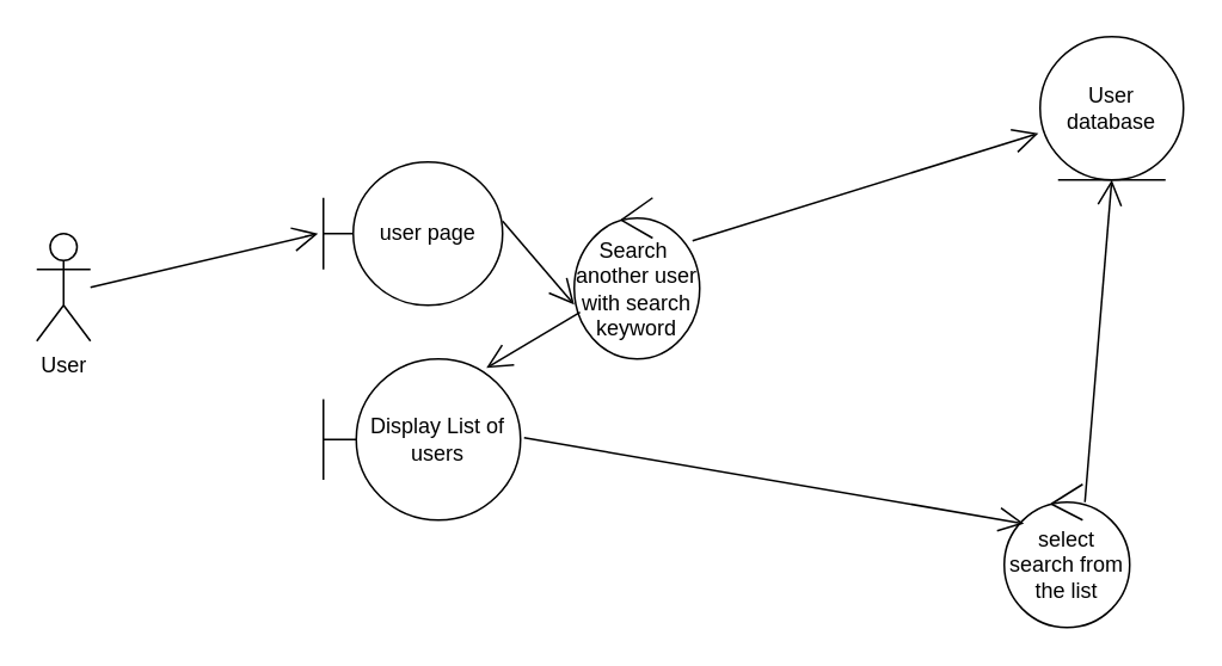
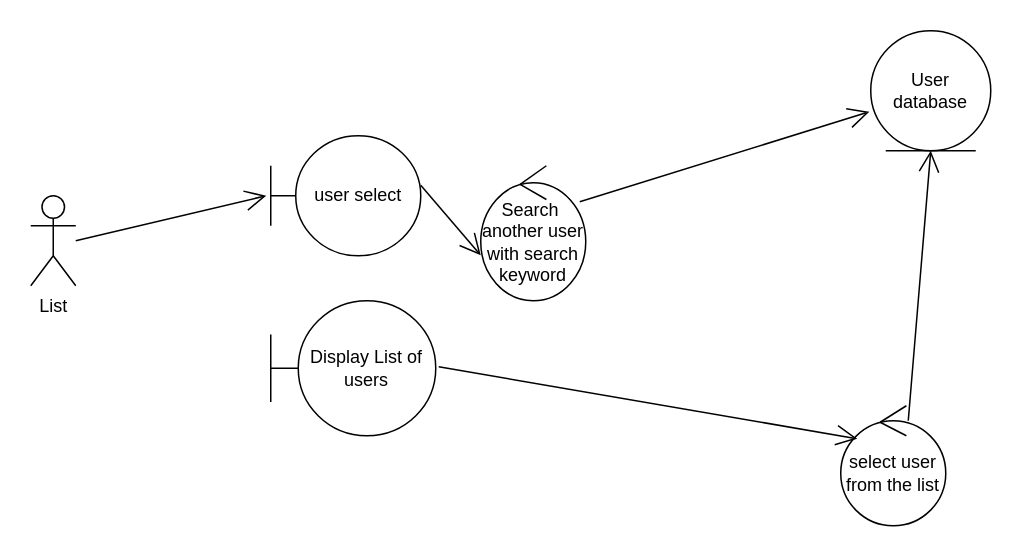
  <mxCell id="0" />
  <mxCell id="1" parent="0" />
- <mxCell id="2" value="User&lt;br&gt;" style="shape=umlActor;verticalLabelPosition=bottom;verticalAlign=top;html=1;" vertex="1" parent="1"><mxGeometry x="20" y="130" width="30" height="60" as="geometry" /></mxCell>
- <mxCell id="3" value="user page" style="shape=umlBoundary;whiteSpace=wrap;html=1;" vertex="1" parent="1"><mxGeometry x="180" y="90" width="100" height="80" as="geometry" /></mxCell>
+ <mxCell id="2" value="List&lt;br&gt;" style="shape=umlActor;verticalLabelPosition=bottom;verticalAlign=top;html=1;" vertex="1" parent="1"><mxGeometry x="20" y="130" width="30" height="60" as="geometry" /></mxCell>
+ <mxCell id="3" value="user select" style="shape=umlBoundary;whiteSpace=wrap;html=1;" vertex="1" parent="1"><mxGeometry x="180" y="90" width="100" height="80" as="geometry" /></mxCell>
  <mxCell id="4" value="" style="endArrow=open;endFill=1;endSize=12;html=1;rounded=0;entryX=-0.03;entryY=0.5;entryDx=0;entryDy=0;entryPerimeter=0;" edge="1" parent="1" target="3"><mxGeometry width="160" relative="1" as="geometry"><mxPoint x="50" y="160" as="sourcePoint" /><mxPoint x="210" y="160" as="targetPoint" /></mxGeometry></mxCell>
  <mxCell id="5" value="Search&amp;nbsp; another user&lt;br&gt;with search keyword" style="ellipse;shape=umlControl;whiteSpace=wrap;html=1;" vertex="1" parent="1"><mxGeometry x="320" y="110" width="70" height="90" as="geometry" /></mxCell>
  <mxCell id="6" value="" style="endArrow=open;endFill=1;endSize=12;html=1;rounded=0;entryX=0;entryY=0.663;entryDx=0;entryDy=0;entryPerimeter=0;" edge="1" parent="1" target="5"><mxGeometry width="160" relative="1" as="geometry"><mxPoint x="280" y="123" as="sourcePoint" /><mxPoint x="430" y="140" as="targetPoint" /></mxGeometry></mxCell>
  <mxCell id="7" value="Display List of users" style="shape=umlBoundary;whiteSpace=wrap;html=1;" vertex="1" parent="1"><mxGeometry x="180" y="200" width="110" height="90" as="geometry" /></mxCell>
- <mxCell id="8" value="" style="endArrow=open;endFill=1;endSize=12;html=1;rounded=0;entryX=0.827;entryY=0.056;entryDx=0;entryDy=0;entryPerimeter=0;" edge="1" parent="1" source="5" target="7"><mxGeometry width="160" relative="1" as="geometry"><mxPoint x="425" y="110" as="sourcePoint" /><mxPoint x="585" y="110" as="targetPoint" /></mxGeometry></mxCell>
- <mxCell id="9" value="select search from the list" style="ellipse;shape=umlControl;whiteSpace=wrap;html=1;" vertex="1" parent="1"><mxGeometry x="560" y="270" width="70" height="80" as="geometry" /></mxCell>
+ <mxCell id="9" value="select user from the list" style="ellipse;shape=umlControl;whiteSpace=wrap;html=1;" vertex="1" parent="1"><mxGeometry x="560" y="270" width="70" height="80" as="geometry" /></mxCell>
  <mxCell id="10" value="" style="endArrow=open;endFill=1;endSize=12;html=1;rounded=0;exitX=1.018;exitY=0.489;exitDx=0;exitDy=0;exitPerimeter=0;entryX=0.157;entryY=0.275;entryDx=0;entryDy=0;entryPerimeter=0;" edge="1" parent="1" source="7" target="9"><mxGeometry width="160" relative="1" as="geometry"><mxPoint x="570" y="120" as="sourcePoint" /><mxPoint x="730" y="120" as="targetPoint" /></mxGeometry></mxCell>
  <mxCell id="11" value="User database&lt;br&gt;" style="ellipse;shape=umlEntity;whiteSpace=wrap;html=1;" vertex="1" parent="1"><mxGeometry x="580" y="20" width="80" height="80" as="geometry" /></mxCell>
  <mxCell id="12" value="" style="endArrow=open;endFill=1;endSize=12;html=1;rounded=0;exitX=0.943;exitY=0.267;exitDx=0;exitDy=0;exitPerimeter=0;entryX=-0.012;entryY=0.675;entryDx=0;entryDy=0;entryPerimeter=0;" edge="1" parent="1" source="5" target="11"><mxGeometry width="160" relative="1" as="geometry"><mxPoint x="320" y="40" as="sourcePoint" /><mxPoint x="480" y="40" as="targetPoint" /></mxGeometry></mxCell>
  <mxCell id="13" value="" style="endArrow=open;endFill=1;endSize=12;html=1;rounded=0;exitX=0.643;exitY=0.125;exitDx=0;exitDy=0;exitPerimeter=0;" edge="1" parent="1" source="9"><mxGeometry width="160" relative="1" as="geometry"><mxPoint x="590" y="230" as="sourcePoint" /><mxPoint x="620" y="100" as="targetPoint" /></mxGeometry></mxCell>
